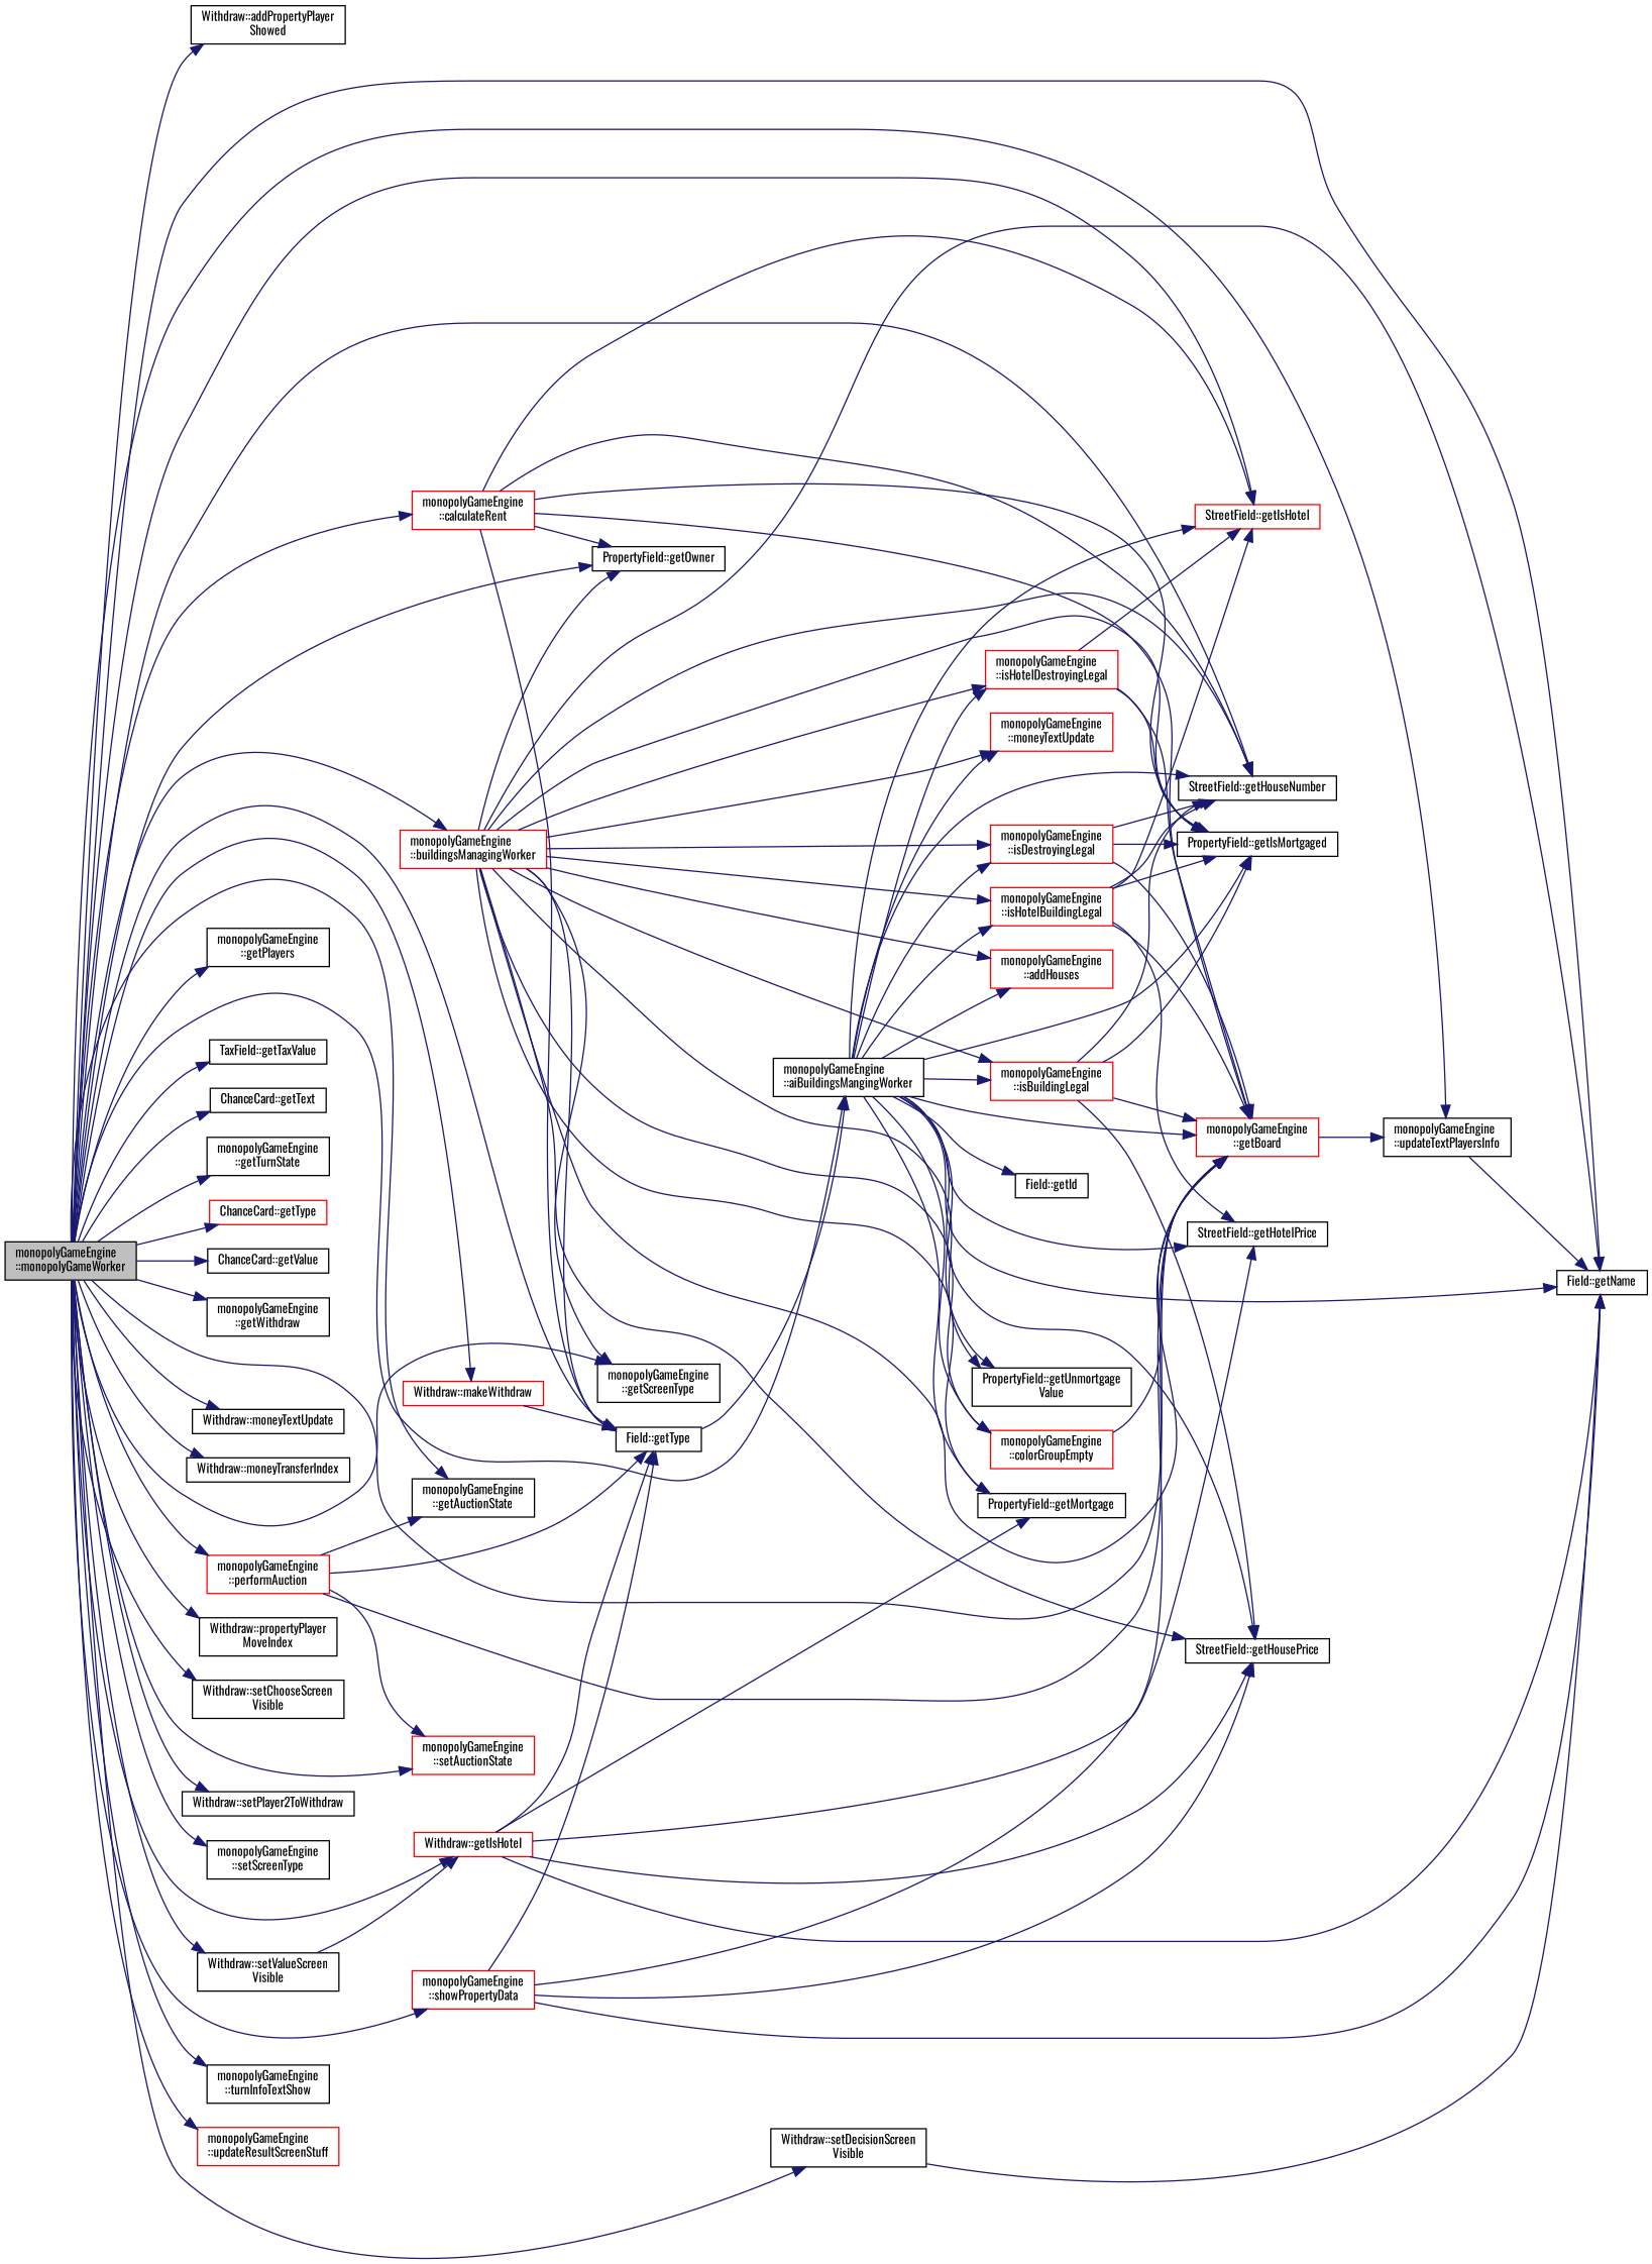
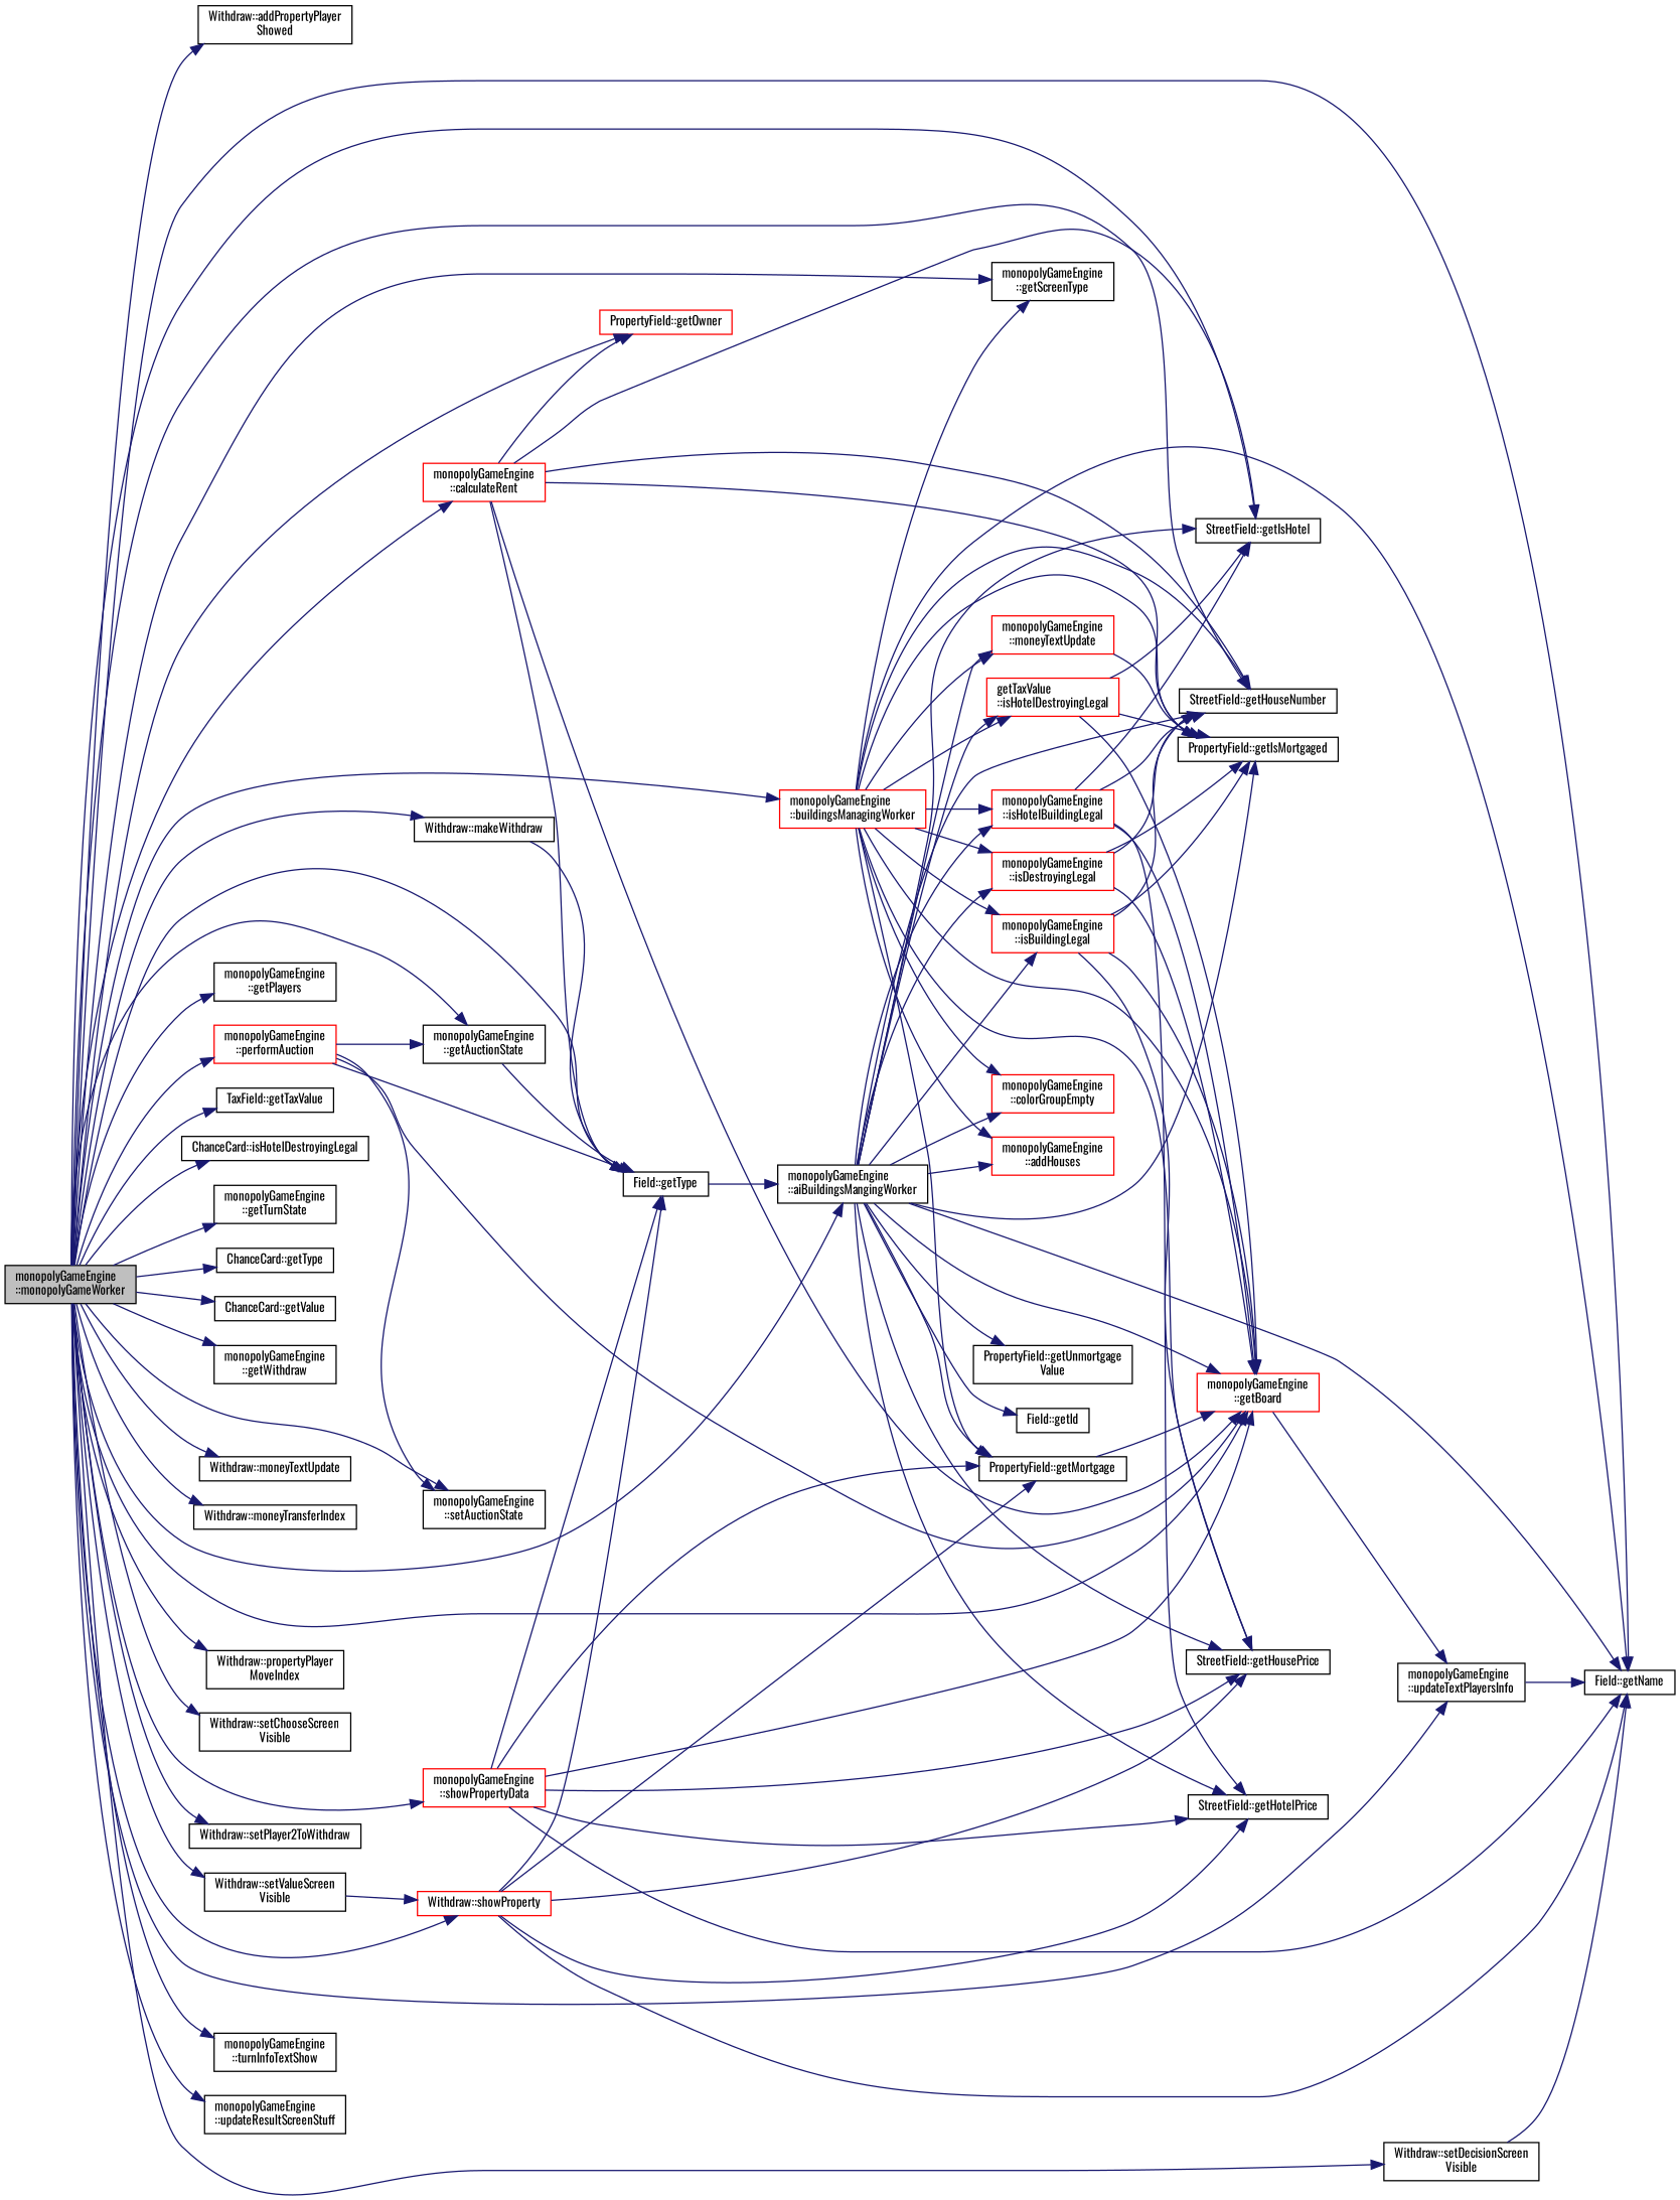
  digraph {
    fontname=Oswald
    rankdir=LR
    node [color=black fillcolor=white fontname=Oswald fontsize=10 shape=record style=filled]
    edge [color=midnightblue fontname=Oswald fontsize=10 labelfontname=Helvetica labelfontsize=10 style=solid]
    n1 [fillcolor=grey75 fontcolor=black height=0.2 label="monopolyGameEngine\l::monopolyGameWorker" width=0.4]
    n2 [height=0.2 label="Withdraw::addPropertyPlayer\lShowed" width=0.4]
    n3 [height=0.2 label="monopolyGameEngine\l::aiBuildingsMangingWorker" width=0.4]
    n4 [color=red height=0.2 label="monopolyGameEngine\l::getBoard" width=0.4]
    n5 [height=0.2 label="StreetField::getHouseNumber" width=0.4]
-   n6 [color=red height=0.2 label="StreetField::getIsHotel" width=0.4]
+   n6 [height=0.2 label="StreetField::getIsHotel" width=0.4]
    n7 [height=0.2 label="Field::getName" width=0.4]
    n8 [height=0.2 label="Field::getType" width=0.4]
    n9 [color=red height=0.2 label="monopolyGameEngine\l::buildingsManagingWorker" width=0.4]
-   n10 [height=0.2 label="PropertyField::getOwner" width=0.4]
+   n10 [color=red height=0.2 label="PropertyField::getOwner" width=0.4]
    n11 [color=red height=0.2 label="monopolyGameEngine\l::calculateRent" width=0.4]
    n12 [height=0.2 label="monopolyGameEngine\l::getAuctionState" width=0.4]
    n13 [height=0.2 label="monopolyGameEngine\l::getPlayers" width=0.4]
    n14 [height=0.2 label="monopolyGameEngine\l::getScreenType" width=0.4]
    n15 [height=0.2 label="TaxField::getTaxValue" width=0.4]
-   n16 [height=0.2 label="ChanceCard::getText" width=0.4]
+   n16 [height=0.2 label="ChanceCard::isHotelDestroyingLegal" width=0.4]
    n17 [height=0.2 label="monopolyGameEngine\l::getTurnState" width=0.4]
-   n18 [color=red height=0.2 label="ChanceCard::getType" width=0.4]
+   n18 [height=0.2 label="ChanceCard::getType" width=0.4]
    n19 [height=0.2 label="ChanceCard::getValue" width=0.4]
    n20 [height=0.2 label="monopolyGameEngine\l::getWithdraw" width=0.4]
-   n21 [color=red height=0.2 label="Withdraw::makeWithdraw" width=0.4]
+   n21 [height=0.2 label="Withdraw::makeWithdraw" width=0.4]
    n22 [height=0.2 label="Withdraw::moneyTextUpdate" width=0.4]
    n23 [height=0.2 label="Withdraw::moneyTransferIndex" width=0.4]
    n24 [color=red height=0.2 label="monopolyGameEngine\l::performAuction" width=0.4]
-   n25 [color=red height=0.2 label="monopolyGameEngine\l::setAuctionState" width=0.4]
+   n25 [height=0.2 label="monopolyGameEngine\l::setAuctionState" width=0.4]
    n26 [height=0.2 label="Withdraw::propertyPlayer\lMoveIndex" width=0.4]
    n27 [height=0.2 label="Withdraw::setChooseScreen\lVisible" width=0.4]
    n28 [height=0.2 label="Withdraw::setDecisionScreen\lVisible" width=0.4]
    n29 [height=0.2 label="Withdraw::setPlayer2ToWithdraw" width=0.4]
-   n30 [height=0.2 label="monopolyGameEngine\l::setScreenType" width=0.4]
    n31 [height=0.2 label="Withdraw::setValueScreen\lVisible" width=0.4]
-   n32 [color=red height=0.2 label="Withdraw::getIsHotel" width=0.4]
+   n32 [color=red height=0.2 label="Withdraw::showProperty" width=0.4]
    n33 [color=red height=0.2 label="monopolyGameEngine\l::showPropertyData" width=0.4]
    n34 [height=0.2 label="monopolyGameEngine\l::turnInfoTextShow" width=0.4]
-   n35 [color=red height=0.2 label="monopolyGameEngine\l::updateResultScreenStuff" width=0.4]
+   n35 [height=0.2 label="monopolyGameEngine\l::updateResultScreenStuff" width=0.4]
    n36 [height=0.2 label="monopolyGameEngine\l::updateTextPlayersInfo" width=0.4]
    n37 [color=red height=0.2 label="monopolyGameEngine\l::moneyTextUpdate" width=0.4]
    n38 [color=red height=0.2 label="monopolyGameEngine\l::addHouses" width=0.4]
    n39 [color=red height=0.2 label="monopolyGameEngine\l::colorGroupEmpty" width=0.4]
    n40 [height=0.2 label="StreetField::getHotelPrice" width=0.4]
    n41 [height=0.2 label="StreetField::getHousePrice" width=0.4]
    n42 [height=0.2 label="Field::getId" width=0.4]
    n43 [height=0.2 label="PropertyField::getIsMortgaged" width=0.4]
    n44 [height=0.2 label="PropertyField::getMortgage" width=0.4]
    n45 [height=0.2 label="PropertyField::getUnmortgage\lValue" width=0.4]
    n46 [color=red height=0.2 label="monopolyGameEngine\l::isBuildingLegal" width=0.4]
    n47 [color=red height=0.2 label="monopolyGameEngine\l::isDestroyingLegal" width=0.4]
    n48 [color=red height=0.2 label="monopolyGameEngine\l::isHotelBuildingLegal" width=0.4]
-   n49 [color=red height=0.2 label="monopolyGameEngine\l::isHotelDestroyingLegal" width=0.4]
+   n49 [color=red height=0.2 label="getTaxValue\l::isHotelDestroyingLegal" width=0.4]
    n1 -> n2
    n1 -> n3
    n1 -> n4
    n1 -> n5
    n1 -> n6
    n1 -> n7
    n1 -> n8
    n1 -> n9
    n1 -> n10
    n1 -> n11
    n1 -> n12
    n1 -> n13
    n1 -> n14
    n1 -> n15
    n1 -> n16
    n1 -> n17
    n1 -> n18
    n1 -> n19
    n1 -> n20
    n1 -> n21
    n1 -> n22
    n1 -> n23
    n1 -> n24
    n1 -> n25
    n1 -> n26
    n1 -> n27
    n1 -> n28
    n1 -> n29
-   n1 -> n30
    n1 -> n31
    n1 -> n32
    n1 -> n33
    n1 -> n34
    n1 -> n35
    n1 -> n36
    n3 -> n4
    n3 -> n5
    n3 -> n6
    n3 -> n7
    n3 -> n37
    n3 -> n38
    n3 -> n39
    n3 -> n40
    n3 -> n41
    n3 -> n42
    n3 -> n43
    n3 -> n44
    n3 -> n45
    n3 -> n46
    n3 -> n47
    n3 -> n48
    n3 -> n49
    n4 -> n36
    n8 -> n3
    n9 -> n4
    n9 -> n5
    n9 -> n7
-   n9 -> n8
-   n9 -> n10
+   n12 -> n8
    n9 -> n14
    n9 -> n37
    n9 -> n38
    n9 -> n39
    n9 -> n41
    n9 -> n43
    n9 -> n44
-   n9 -> n45
    n9 -> n46
    n9 -> n47
    n9 -> n48
    n9 -> n49
    n11 -> n4
    n11 -> n5
    n11 -> n6
    n11 -> n8
    n11 -> n10
    n11 -> n43
    n21 -> n8
    n24 -> n4
    n24 -> n8
    n24 -> n12
    n24 -> n25
    n28 -> n7
    n31 -> n32
    n32 -> n7
    n32 -> n8
    n32 -> n40
    n32 -> n41
    n32 -> n44
    n33 -> n4
    n33 -> n7
    n33 -> n8
+   n33 -> n40
    n33 -> n41
+   n33 -> n44
    n36 -> n7
-   n39 -> n4
+   n44 -> n4
    n46 -> n4
    n46 -> n5
    n46 -> n41
    n46 -> n43
    n47 -> n4
    n47 -> n5
    n47 -> n43
    n48 -> n4
    n48 -> n5
    n48 -> n6
    n48 -> n40
-   n48 -> n43
+   n37 -> n43
    n49 -> n4
    n49 -> n6
    n49 -> n43
  }
